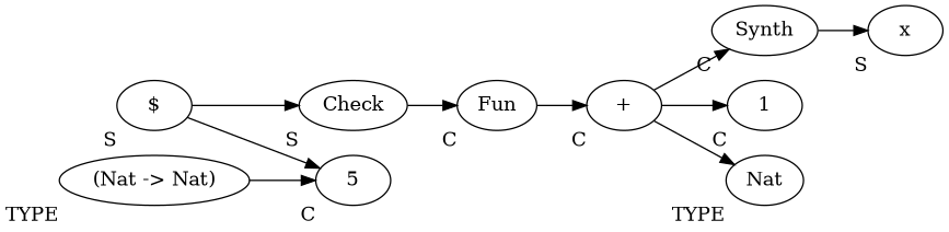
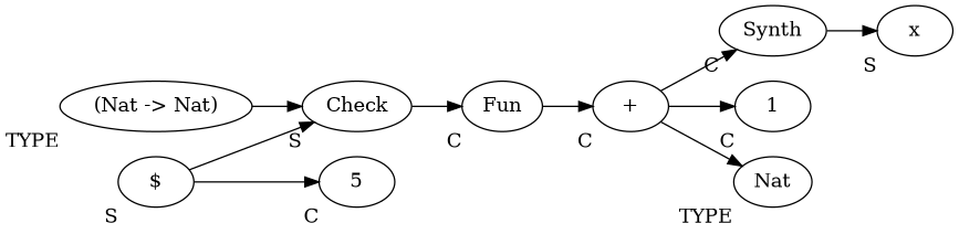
  strict digraph {
    rankdir=LR
    node [xlabel=C]
    n1 [label="$" xlabel=S]
    n2 [label=Check xlabel=S]
    n3 [label=5]
    n4 [label=Fun]
    n5 [label="+"]
    n6 [label=Synth]
    n7 [label=1]
    n8 [label=Nat xlabel=TYPE]
    n9 [label=x xlabel=S]
    n10 [label="(Nat -> Nat)" xlabel=TYPE]
    n1 -> n2
    n1 -> n3
    n2 -> n4
    n4 -> n5
    n5 -> n6
    n5 -> n7
    n5 -> n8
    n6 -> n9
-   n10 -> n3
+   n10 -> n2
  }
